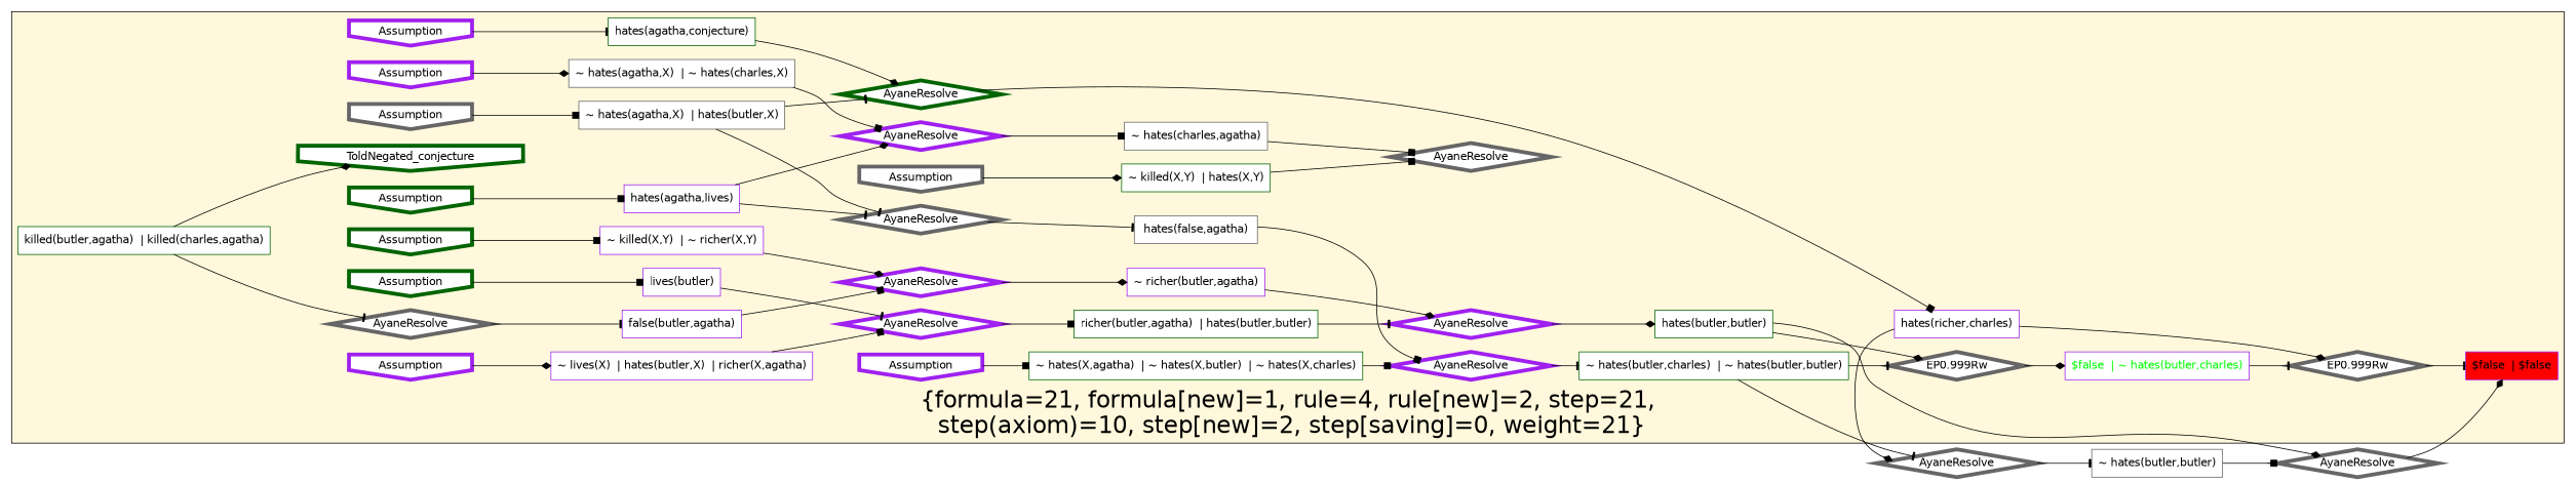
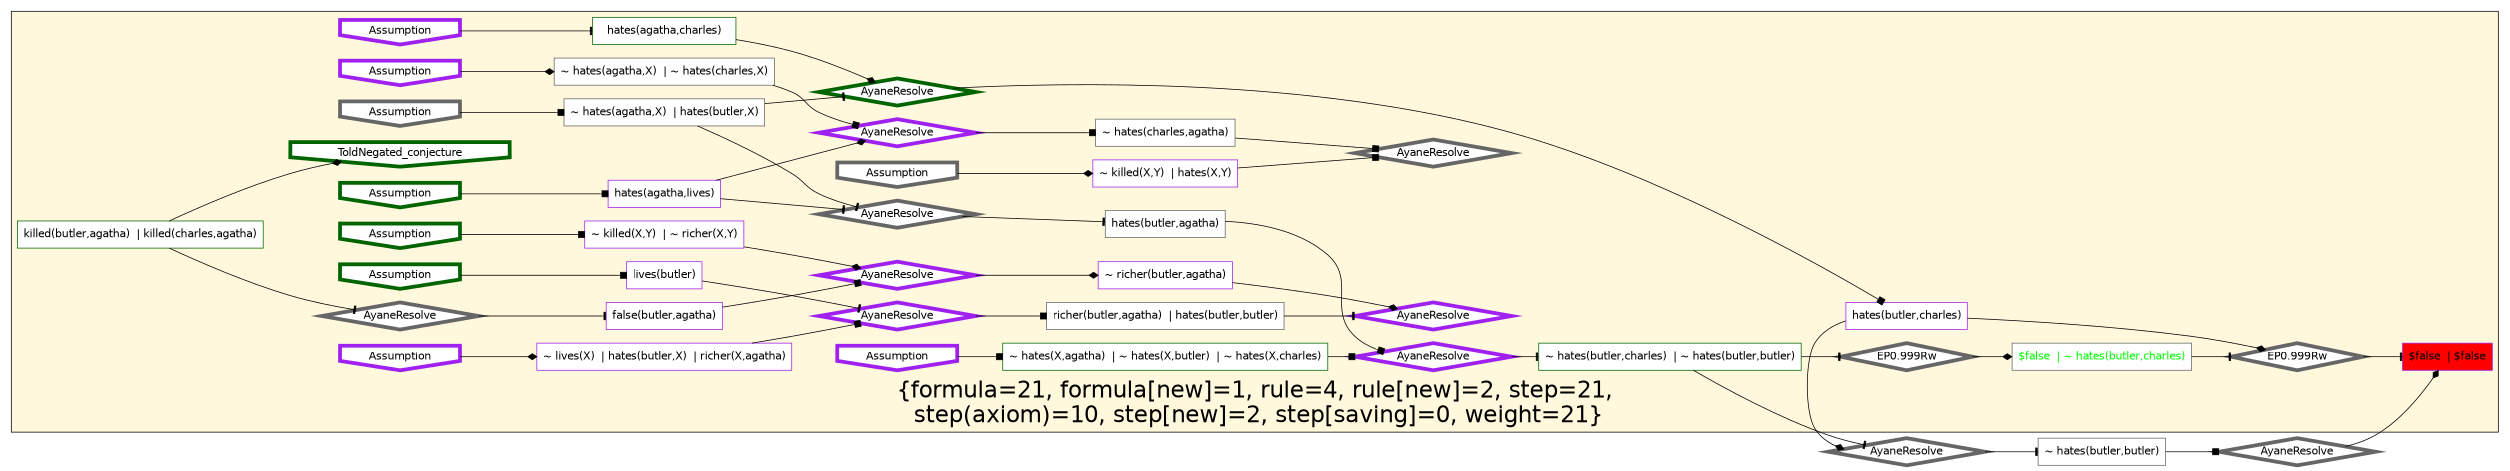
  digraph {
    fontname="DejaVu Sans"
    rankdir=LR
    node [color=purple fillcolor=white fontname="DejaVu Sans" shape=box style=filled penwidth=5]
    edge [arrowhead=box fontname="DejaVu Sans"]
    n1 [color=gray40 label="~ hates(charles,agatha)" penwidth=""]
-   n2 [color=darkgreen label="richer(butler,agatha)  | hates(butler,butler)" penwidth=""]
+   n2 [color=gray40 label="richer(butler,agatha)  | hates(butler,butler)" penwidth=""]
    n3 [label="lives(butler)" penwidth=""]
-   n4 [color=darkgreen label="hates(butler,butler)" penwidth=""]
    n5 [color=darkgreen label="~ hates(butler,charles)  | ~ hates(butler,butler)" penwidth=""]
    n6 [color=darkgreen label="~ hates(X,agatha)  | ~ hates(X,butler)  | ~ hates(X,charles)" penwidth=""]
-   n7 [color=darkgreen label="~ killed(X,Y)  | hates(X,Y)" penwidth=""]
+   n7 [label="~ killed(X,Y)  | hates(X,Y)" penwidth=""]
    n8 [label="~ killed(X,Y)  | ~ richer(X,Y)" penwidth=""]
    n9 [color=gray40 label="~ hates(agatha,X)  | ~ hates(charles,X)" penwidth=""]
    n10 [fillcolor=red label="$false  | $false" penwidth=""]
    n11 [label="~ richer(butler,agatha)" penwidth=""]
    n12 [label="false(butler,agatha)" penwidth=""]
-   n13 [label="hates(richer,charles)" penwidth=""]
+   n13 [label="hates(butler,charles)" penwidth=""]
    n14 [label="~ lives(X)  | hates(butler,X)  | richer(X,agatha)" penwidth=""]
-   n15 [fontcolor=green label="$false  | ~ hates(butler,charles)" penwidth=""]
+   n15 [color=gray40 fontcolor=green label="$false  | ~ hates(butler,charles)" penwidth=""]
    n16 [color=darkgreen label="killed(butler,agatha)  | killed(charles,agatha)" penwidth=""]
    n17 [label="hates(agatha,lives)" penwidth=""]
-   n18 [color=darkgreen label="hates(agatha,conjecture)" penwidth=""]
-   n19 [color=gray40 label="hates(false,agatha)" penwidth=""]
+   n18 [color=darkgreen label="hates(agatha,charles)" penwidth=""]
+   n19 [color=gray40 label="hates(butler,agatha)" penwidth=""]
    n20 [color=gray40 label="~ hates(agatha,X)  | hates(butler,X)" penwidth=""]
    n21 [label=AyaneResolve shape=diamond]
    n22 [color=gray40 label=AyaneResolve shape=diamond]
    n23 [label=AyaneResolve shape=diamond]
    n24 [color=gray40 label="EP0.999Rw" shape=diamond]
    n25 [label=AyaneResolve shape=diamond]
    n26 [color=darkgreen label=Assumption shape=invhouse]
    n27 [color=gray40 label=Assumption shape=invhouse]
    n28 [label=AyaneResolve shape=diamond]
    n29 [color=gray40 label=Assumption shape=invhouse]
    n30 [color=darkgreen label=Assumption shape=invhouse]
    n31 [label=Assumption shape=invhouse]
    n32 [color=darkgreen label=ToldNegated_conjecture shape=invhouse]
    n33 [color=darkgreen label=Assumption shape=invhouse]
    n34 [color=gray40 label=AyaneResolve shape=diamond]
    n35 [label=Assumption shape=invhouse]
    n36 [color=darkgreen label=AyaneResolve shape=diamond]
    n37 [label=Assumption shape=invhouse]
    n38 [label=Assumption shape=invhouse]
    n39 [color=gray40 label="EP0.999Rw" shape=diamond]
    n40 [color=gray40 label=AyaneResolve shape=diamond]
    n41 [label=AyaneResolve shape=diamond]
    n42 [color=gray40 label=AyaneResolve shape=diamond]
    n43 [color=gray40 label=AyaneResolve shape=diamond]
    n44 [color=gray40 label="~ hates(butler,butler)" penwidth=""]
    subgraph cluster_1 {
      fillcolor=cornsilk
      fontsize=30
      label="{formula=21, formula[new]=1, rule=4, rule[new]=2, step=21,\n step(axiom)=10, step[new]=2, step[saving]=0, weight=21}"
      labelloc=b
      style=filled
      n1
      n2
      n3
-     n4
      n5
      n6
      n7
      n8
      n9
      n10
      n11
      n12
      n13
      n14
      n15
      n16
      n17
      n18
      n19
      n20
      n21
      n22
      n23
      n24
      n25
      n26
      n27
      n28
      n29
      n30
      n31
      n32
      n33
      n34
      n35
      n36
      n37
      n38
      n39
      n40
      n41
    }
    n1 -> n40
    n2 -> n21 [arrowhead=tee]
    n3 -> n25 [arrowhead=tee]
-   n4 -> n24 [arrowhead=diamond]
-   n4 -> n42 [arrowhead=diamond]
    n5 -> n24 [arrowhead=tee]
    n5 -> n43 [arrowhead=tee]
    n6 -> n23
    n7 -> n40
    n8 -> n28 [arrowhead=diamond]
    n9 -> n41
    n11 -> n21 [arrowhead=diamond]
    n12 -> n28
    n13 -> n39 [arrowhead=diamond]
    n13 -> n43 [arrowhead=diamond]
    n14 -> n25
    n15 -> n39 [arrowhead=tee]
    n16 -> n22 [arrowhead=tee]
    n16 -> n32 [arrowhead=diamond]
    n17 -> n34 [arrowhead=tee]
    n17 -> n41 [arrowhead=diamond]
    n18 -> n36 [arrowhead=diamond]
    n19 -> n23
    n20 -> n34 [arrowhead=tee]
    n20 -> n36 [arrowhead=tee]
-   n21 -> n4 [arrowhead=diamond]
    n22 -> n12 [arrowhead=tee]
    n23 -> n5 [arrowhead=tee]
    n24 -> n15 [arrowhead=diamond]
    n25 -> n2
    n26 -> n17
    n27 -> n7 [arrowhead=diamond]
    n28 -> n11 [arrowhead=diamond]
    n29 -> n20
    n30 -> n3
    n31 -> n6
    n33 -> n8
    n34 -> n19 [arrowhead=tee]
    n35 -> n18 [arrowhead=tee]
    n36 -> n13
    n37 -> n14 [arrowhead=diamond]
    n38 -> n9 [arrowhead=diamond]
    n39 -> n10 [arrowhead=tee]
    n41 -> n1
    n42 -> n10 [arrowhead=diamond]
    n43 -> n44 [arrowhead=tee]
    n44 -> n42
  }
